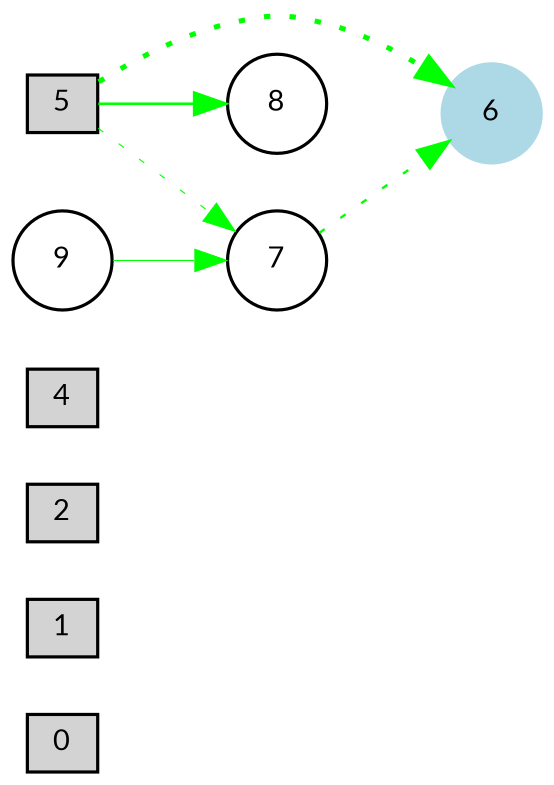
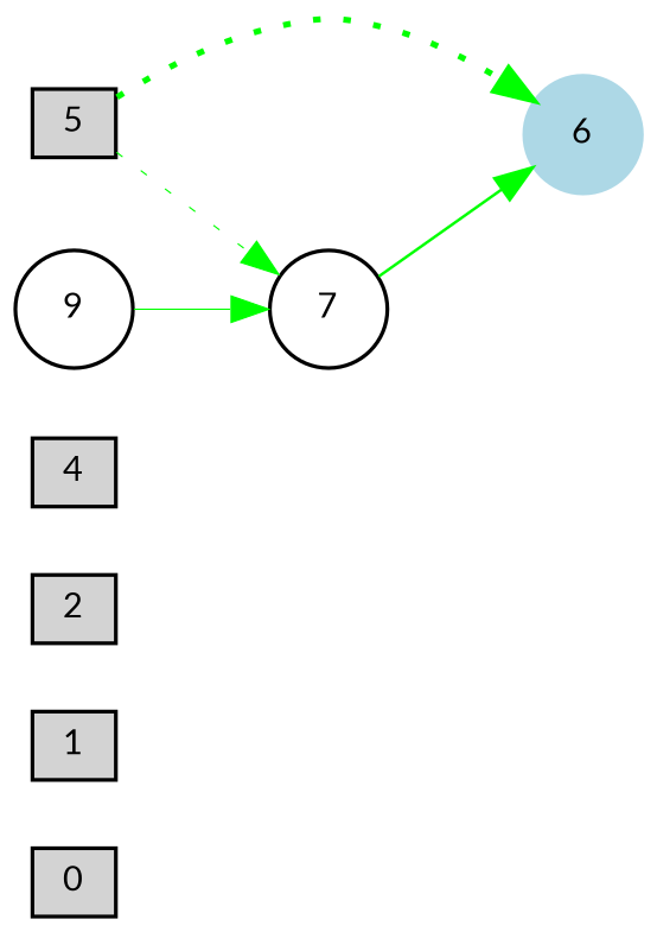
  digraph {
    fontname=Lato
    rankdir=LR
    node [fontname=Lato fontsize=9 shape=box style=filled]
    edge [color=green fontname=Lato style=solid]
    0 [height=0.2 width=0.2]
    1 [height=0.2 width=0.2]
    2 [height=0.2 width=0.2]
    4 [height=0.2 width=0.2]
    5 [height=0.2 width=0.2]
    6 [color=lightblue height=0.2 shape=circle width=0.2]
    7 [height=0.2 shape=circle width=0.2 style=""]
-   8 [height=0.2 shape=circle width=0.2 style=""]
    9 [height=0.2 shape=circle width=0.2 style=""]
    5 -> 6 [penwidth=1.58266544675 style=dotted]
    5 -> 7 [penwidth=0.341505000217 style=dotted]
-   5 -> 8 [penwidth=0.823988843231]
-   7 -> 6 [penwidth=0.746303350525 style=dotted]
+   7 -> 6 [penwidth=0.746303350525]
    9 -> 7 [penwidth=0.330033841511]
  }
